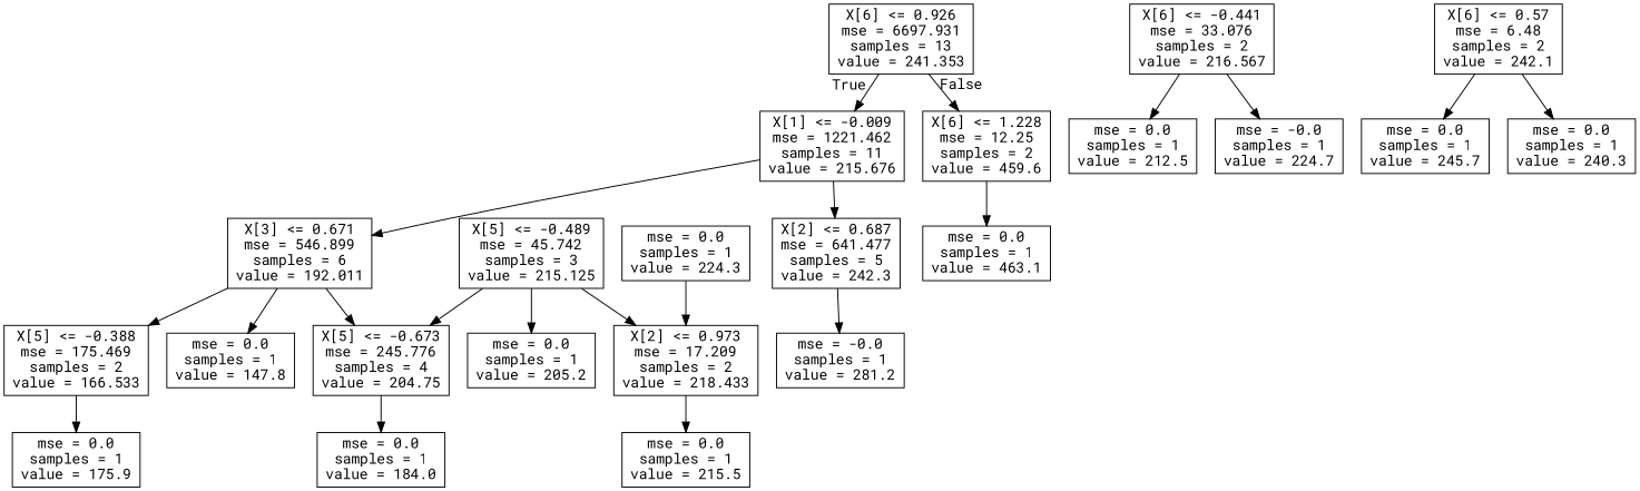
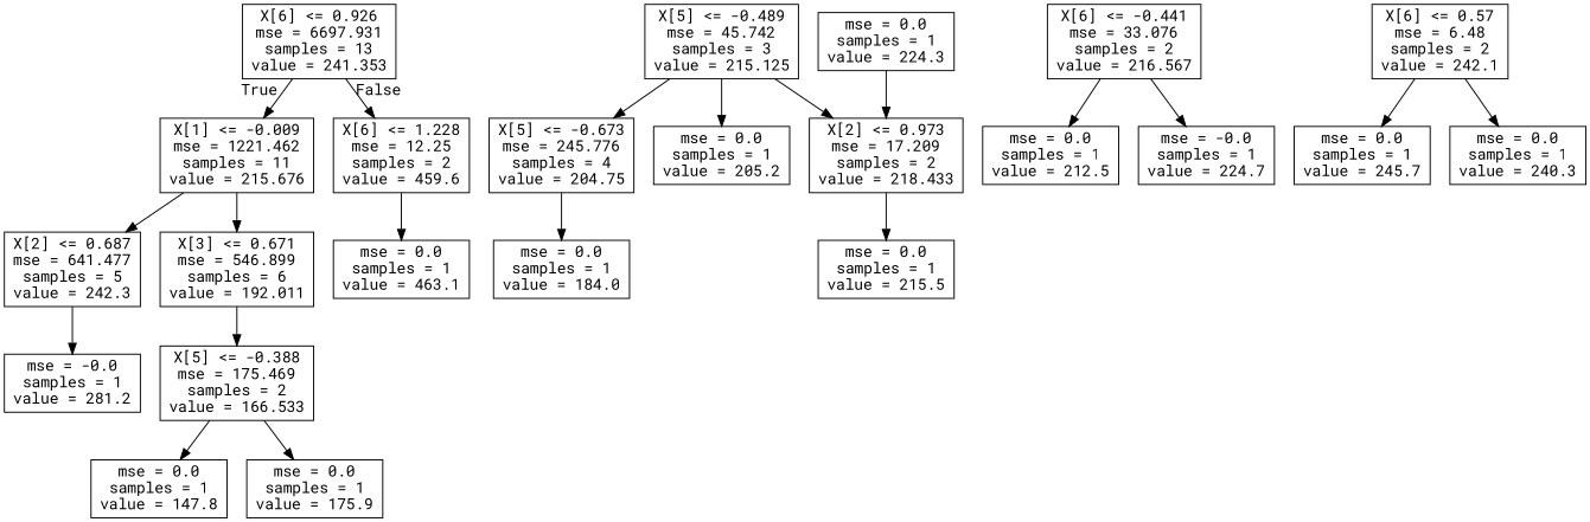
  digraph {
    fontname="Roboto Mono"
    node [fontname="Roboto Mono" shape=box]
    edge [fontname="Roboto Mono"]
    n1 [label="X[6] <= 0.926\nmse = 6697.931\nsamples = 13\nvalue = 241.353"]
    n2 [label="X[1] <= -0.009\nmse = 1221.462\nsamples = 11\nvalue = 215.676"]
    n3 [label="X[6] <= 1.228\nmse = 12.25\nsamples = 2\nvalue = 459.6"]
    n4 [label="X[2] <= 0.687\nmse = 641.477\nsamples = 5\nvalue = 242.3"]
    n5 [label="X[3] <= 0.671\nmse = 546.899\nsamples = 6\nvalue = 192.011"]
    n6 [label="mse = 0.0\nsamples = 1\nvalue = 463.1"]
    n7 [label="mse = -0.0\nsamples = 1\nvalue = 281.2"]
    n8 [label="X[5] <= -0.673\nmse = 245.776\nsamples = 4\nvalue = 204.75"]
    n9 [label="X[5] <= -0.388\nmse = 175.469\nsamples = 2\nvalue = 166.533"]
    n10 [label="X[6] <= -0.441\nmse = 33.076\nsamples = 2\nvalue = 216.567"]
    n11 [label="mse = 0.0\nsamples = 1\nvalue = 212.5"]
    n12 [label="mse = -0.0\nsamples = 1\nvalue = 224.7"]
    n13 [label="X[6] <= 0.57\nmse = 6.48\nsamples = 2\nvalue = 242.1"]
    n14 [label="mse = 0.0\nsamples = 1\nvalue = 245.7"]
    n15 [label="mse = 0.0\nsamples = 1\nvalue = 240.3"]
    n16 [label="mse = 0.0\nsamples = 1\nvalue = 184.0"]
    n17 [label="mse = 0.0\nsamples = 1\nvalue = 147.8"]
    n18 [label="mse = 0.0\nsamples = 1\nvalue = 175.9"]
    n19 [label="X[5] <= -0.489\nmse = 45.742\nsamples = 3\nvalue = 215.125"]
    n20 [label="mse = 0.0\nsamples = 1\nvalue = 205.2"]
    n21 [label="X[2] <= 0.973\nmse = 17.209\nsamples = 2\nvalue = 218.433"]
    n22 [label="mse = 0.0\nsamples = 1\nvalue = 215.5"]
    n23 [label="mse = 0.0\nsamples = 1\nvalue = 224.3"]
    n1 -> n2 [headlabel=True labelangle=45 labeldistance=2.5]
    n1 -> n3 [headlabel=False labelangle=-45 labeldistance=2.5]
    n2 -> n4
    n2 -> n5
    n3 -> n6
    n4 -> n7
-   n5 -> n8
    n5 -> n9
    n8 -> n16
-   n5 -> n17
+   n9 -> n17
    n9 -> n18
    n10 -> n11
    n10 -> n12
    n13 -> n14
    n13 -> n15
    n19 -> n8
    n19 -> n20
    n19 -> n21
    n21 -> n22
    n23 -> n21
  }
